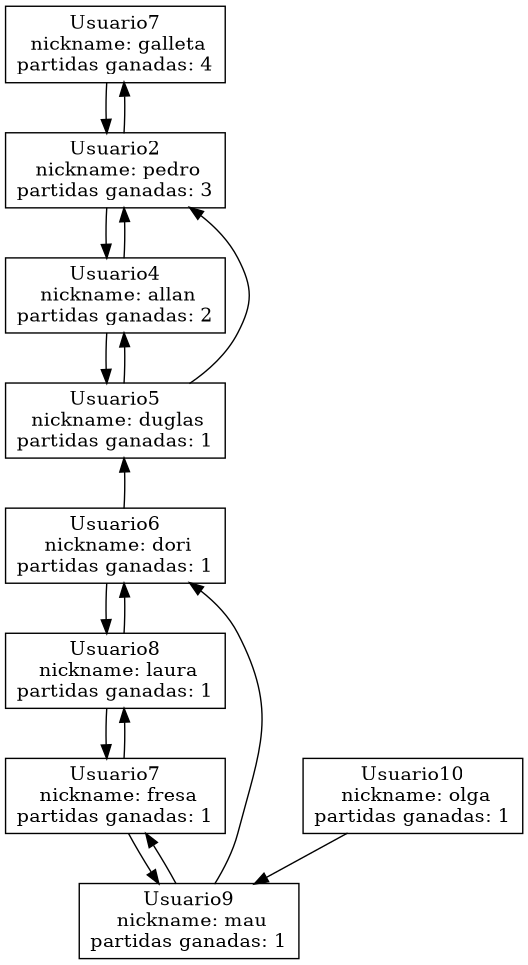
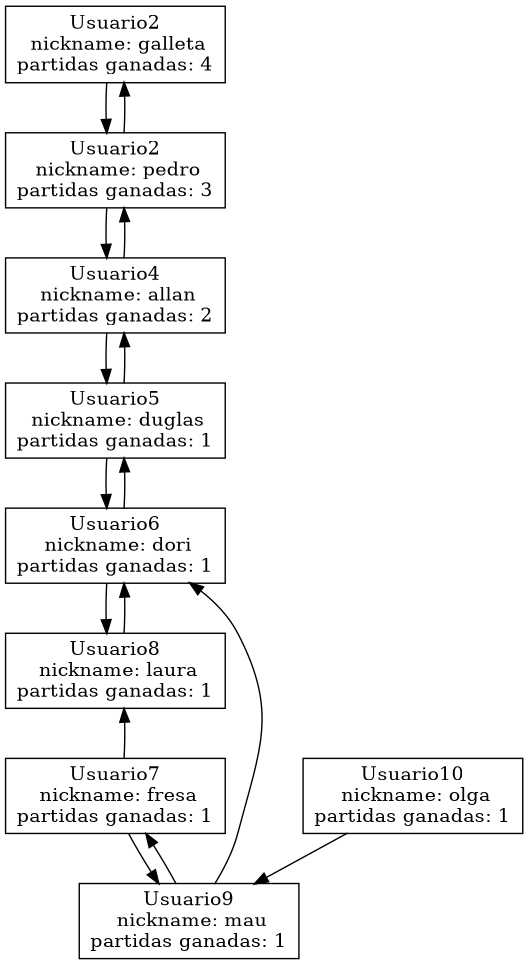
  digraph {
    node [shape=record]
-   n1 [height=.1 label=" Usuario7\n nickname:  galleta\npartidas ganadas:  4"]
+   n1 [height=.1 label=" Usuario2\n nickname:  galleta\npartidas ganadas:  4"]
    n2 [height=.1 label=" Usuario2\n nickname:  pedro\npartidas ganadas:  3"]
    n3 [height=.1 label=" Usuario4\n nickname:  allan\npartidas ganadas:  2"]
    n4 [height=.1 label=" Usuario5\n nickname:  duglas\npartidas ganadas:  1"]
    n5 [height=.1 label=" Usuario6\n nickname:  dori\npartidas ganadas:  1"]
    n6 [height=.1 label=" Usuario8\n nickname:  laura\npartidas ganadas:  1"]
    n7 [height=.1 label=" Usuario7\n nickname:  fresa\npartidas ganadas:  1"]
    n8 [height=.1 label=" Usuario9\n nickname:  mau\npartidas ganadas:  1"]
    n9 [height=.1 label=" Usuario10\n nickname:  olga\npartidas ganadas:  1"]
    n1 -> n2
    n2 -> n1
    n2 -> n3
    n3 -> n2
    n3 -> n4
    n4 -> n3
-   n4 -> n2
+   n4 -> n5
    n5 -> n4
    n5 -> n6
    n6 -> n5
-   n6 -> n7
    n7 -> n6
    n7 -> n8
    n8 -> n5
    n8 -> n7
    n9 -> n8
  }
